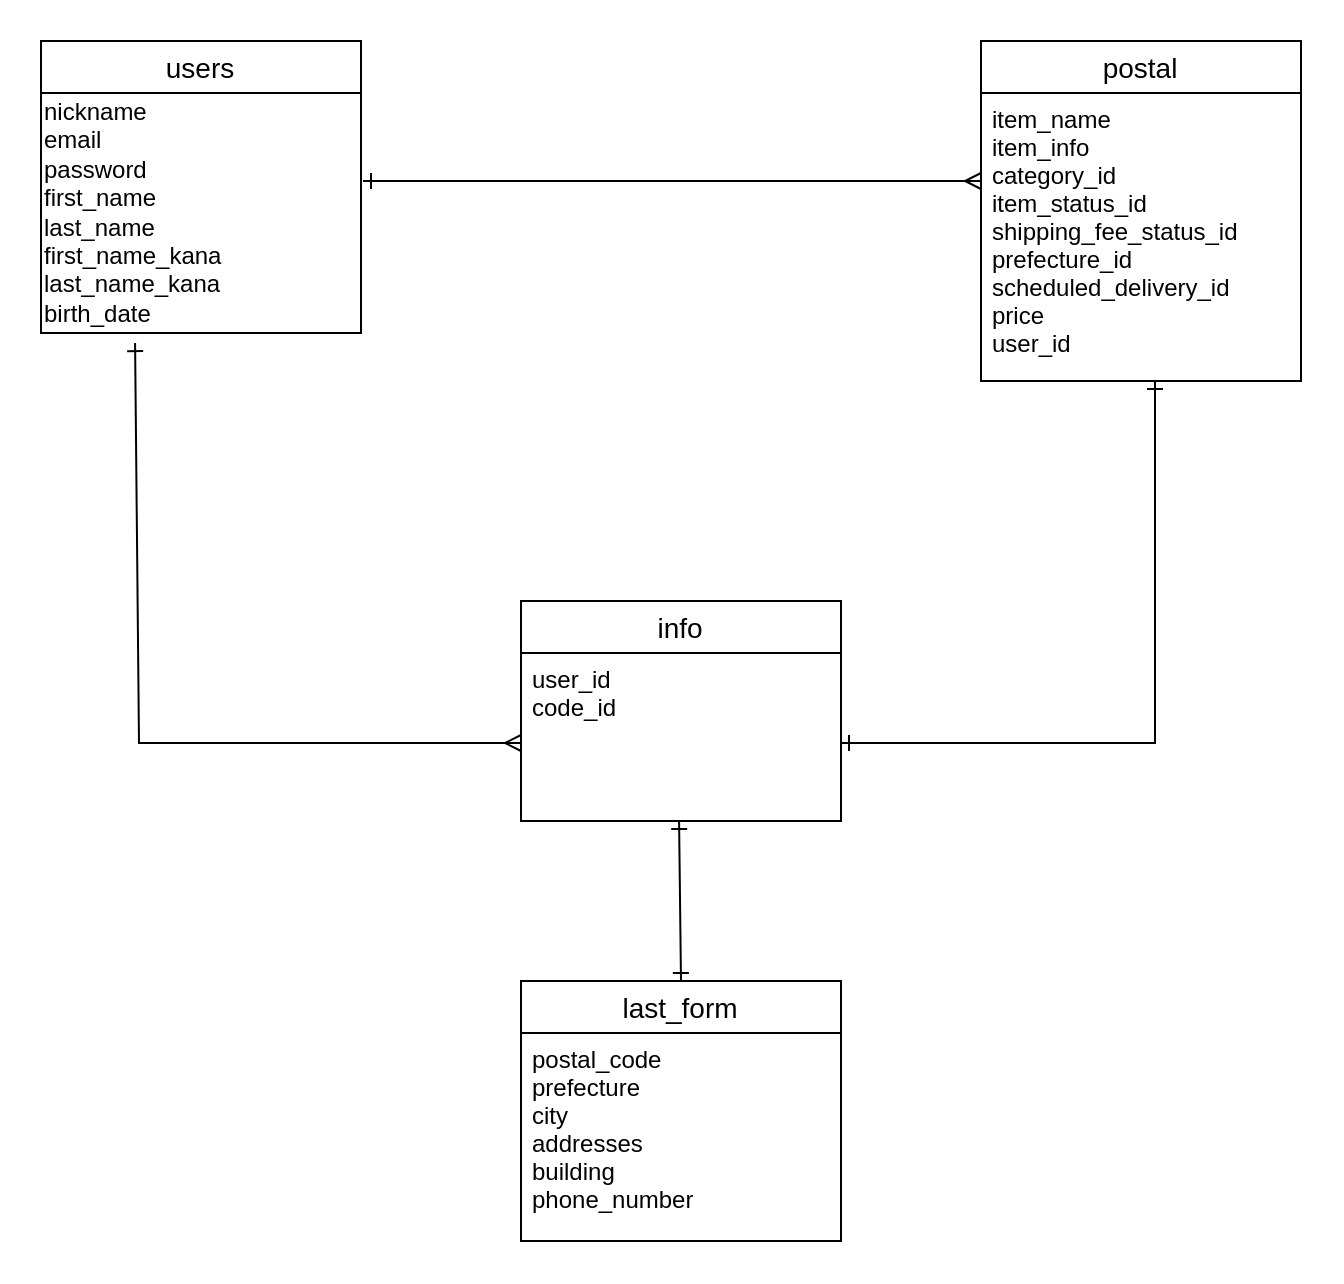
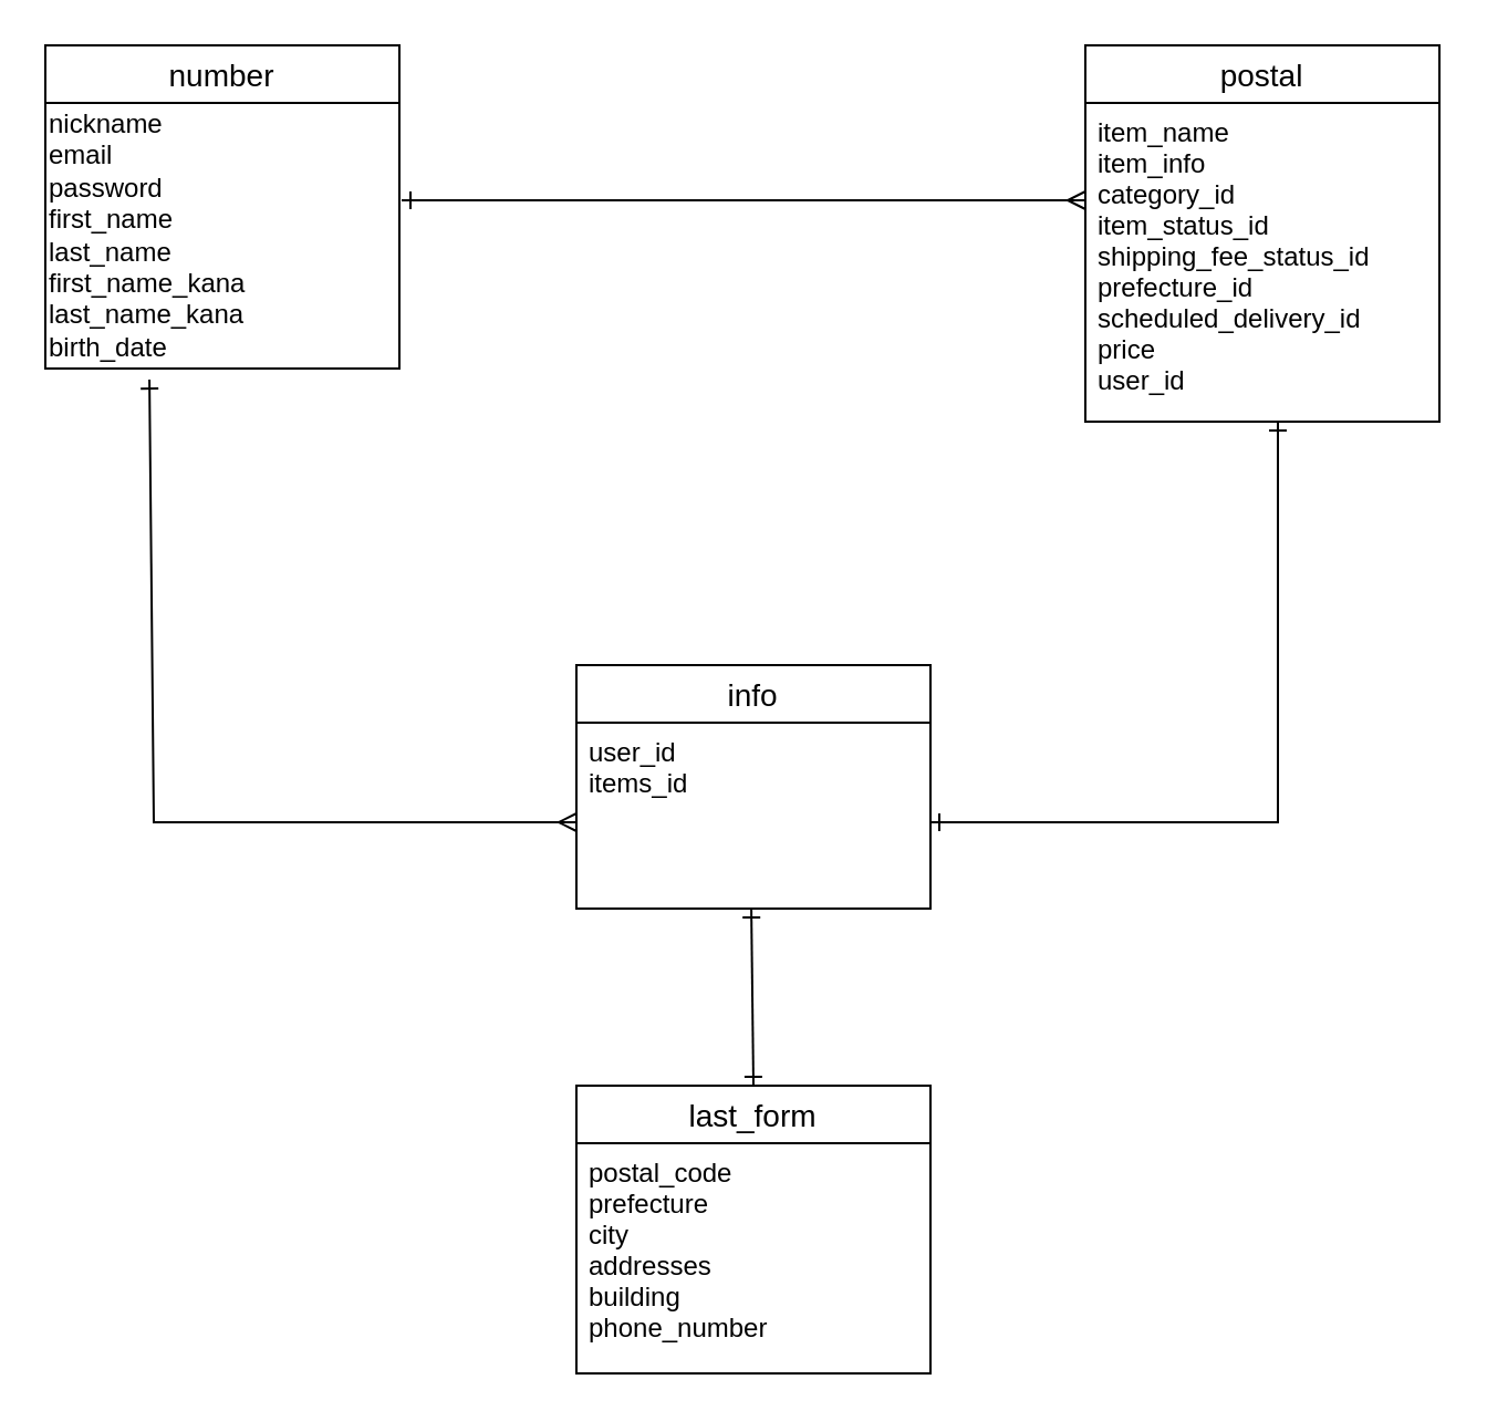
  <mxCell id="0" />
  <mxCell id="1" parent="0" />
  <mxCell id="2" value="postal" style="swimlane;fontStyle=0;childLayout=stackLayout;horizontal=1;startSize=26;horizontalStack=0;resizeParent=1;resizeParentMax=0;resizeLast=0;collapsible=1;marginBottom=0;align=center;fontSize=14;" parent="1" vertex="1"><mxGeometry x="490" y="20" width="160" height="170" as="geometry" /></mxCell>
  <mxCell id="3" value="item_name&#10;item_info&#10;category_id&#10;item_status_id&#10;shipping_fee_status_id&#10;prefecture_id&#10;scheduled_delivery_id&#10;price&#10;user_id" style="text;strokeColor=none;fillColor=none;spacingLeft=4;spacingRight=4;overflow=hidden;rotatable=0;points=[[0,0.5],[1,0.5]];portConstraint=eastwest;fontSize=12;" parent="2" vertex="1"><mxGeometry y="26" width="160" height="144" as="geometry" /></mxCell>
  <mxCell id="4" style="edgeStyle=none;html=1;strokeColor=default;rounded=0;targetPerimeterSpacing=0;endSize=6;startArrow=ERmany;startFill=0;endArrow=ERone;endFill=0;" parent="1" edge="1"><mxGeometry relative="1" as="geometry"><mxPoint x="181" y="90" as="targetPoint" /><Array as="points" /><mxPoint x="490" y="90" as="sourcePoint" /></mxGeometry></mxCell>
- <mxCell id="5" value="users" style="swimlane;fontStyle=0;childLayout=stackLayout;horizontal=1;startSize=26;horizontalStack=0;resizeParent=1;resizeParentMax=0;resizeLast=0;collapsible=1;marginBottom=0;align=center;fontSize=14;" parent="1" vertex="1"><mxGeometry x="20" y="20" width="160" height="146" as="geometry"><mxRectangle x="40" y="40" width="70" height="26" as="alternateBounds" /></mxGeometry></mxCell>
+ <mxCell id="5" value="number" style="swimlane;fontStyle=0;childLayout=stackLayout;horizontal=1;startSize=26;horizontalStack=0;resizeParent=1;resizeParentMax=0;resizeLast=0;collapsible=1;marginBottom=0;align=center;fontSize=14;" parent="1" vertex="1"><mxGeometry x="20" y="20" width="160" height="146" as="geometry"><mxRectangle x="40" y="40" width="70" height="26" as="alternateBounds" /></mxGeometry></mxCell>
  <mxCell id="6" value="nickname&lt;br&gt;email&lt;br&gt;password&lt;br&gt;first_name&lt;br&gt;last_name&lt;br&gt;first_name_kana&lt;br&gt;last_name_kana&lt;br&gt;birth_date" style="text;html=1;align=left;verticalAlign=middle;resizable=0;points=[];autosize=1;strokeColor=none;fillColor=none;" parent="5" vertex="1"><mxGeometry y="26" width="160" height="120" as="geometry" /></mxCell>
  <mxCell id="7" value="info" style="swimlane;fontStyle=0;childLayout=stackLayout;horizontal=1;startSize=26;horizontalStack=0;resizeParent=1;resizeParentMax=0;resizeLast=0;collapsible=1;marginBottom=0;align=center;fontSize=14;" parent="1" vertex="1"><mxGeometry x="260" y="300" width="160" height="110" as="geometry" /></mxCell>
  <mxCell id="8" style="edgeStyle=none;rounded=0;html=1;startArrow=ERmany;startFill=0;endArrow=ERone;endFill=0;endSize=6;targetPerimeterSpacing=0;strokeColor=default;entryX=0.294;entryY=1.042;entryDx=0;entryDy=0;entryPerimeter=0;" parent="1" target="6" edge="1"><mxGeometry relative="1" as="geometry"><Array as="points"><mxPoint x="69" y="371" /></Array><mxPoint x="260" y="371" as="sourcePoint" /><mxPoint x="50" y="220" as="targetPoint" /></mxGeometry></mxCell>
  <mxCell id="9" style="edgeStyle=none;rounded=0;html=1;startArrow=ERone;startFill=0;endArrow=ERone;endFill=0;endSize=6;targetPerimeterSpacing=0;strokeColor=default;" parent="1" edge="1"><mxGeometry relative="1" as="geometry"><Array as="points"><mxPoint x="577" y="371" /></Array><mxPoint x="420" y="371" as="sourcePoint" /><mxPoint x="577" y="190" as="targetPoint" /></mxGeometry></mxCell>
  <mxCell id="10" style="edgeStyle=none;html=1;exitX=0.5;exitY=0;exitDx=0;exitDy=0;entryX=0.494;entryY=1;entryDx=0;entryDy=0;entryPerimeter=0;startArrow=ERone;startFill=0;endArrow=ERone;endFill=0;" parent="1" source="11" target="13" edge="1"><mxGeometry relative="1" as="geometry" /></mxCell>
  <mxCell id="11" value="last_form" style="swimlane;fontStyle=0;childLayout=stackLayout;horizontal=1;startSize=26;horizontalStack=0;resizeParent=1;resizeParentMax=0;resizeLast=0;collapsible=1;marginBottom=0;align=center;fontSize=14;" parent="1" vertex="1"><mxGeometry x="260" y="490" width="160" height="130" as="geometry" /></mxCell>
  <mxCell id="12" value="postal_code&#10;prefecture&#10;city&#10;addresses&#10;building&#10;phone_number" style="text;strokeColor=none;fillColor=none;spacingLeft=4;spacingRight=4;overflow=hidden;rotatable=0;points=[[0,0.5],[1,0.5]];portConstraint=eastwest;fontSize=12;" parent="11" vertex="1"><mxGeometry y="26" width="160" height="104" as="geometry" /></mxCell>
- <mxCell id="13" value="user_id&#10;code_id" style="text;strokeColor=none;fillColor=none;spacingLeft=4;spacingRight=4;overflow=hidden;rotatable=0;points=[[0,0.5],[1,0.5]];portConstraint=eastwest;fontSize=12;" parent="1" vertex="1"><mxGeometry x="260" y="326" width="160" height="84" as="geometry" /></mxCell>
+ <mxCell id="13" value="user_id&#10;items_id" style="text;strokeColor=none;fillColor=none;spacingLeft=4;spacingRight=4;overflow=hidden;rotatable=0;points=[[0,0.5],[1,0.5]];portConstraint=eastwest;fontSize=12;" parent="1" vertex="1"><mxGeometry x="260" y="326" width="160" height="84" as="geometry" /></mxCell>
